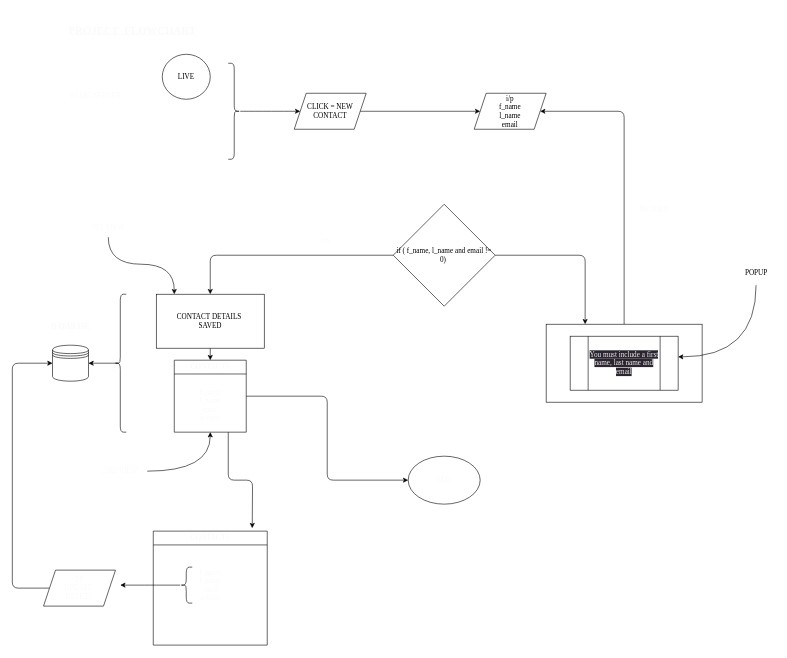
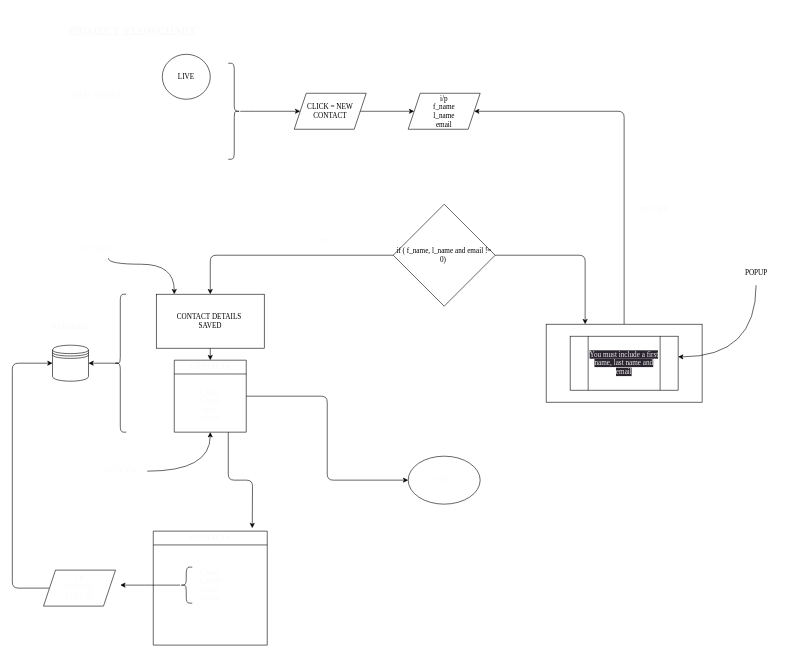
  <mxCell id="0" />
  <mxCell id="1" parent="0" />
  <mxCell id="2" value="LIVE" style="ellipse;whiteSpace=wrap;html=1;fontFamily=Comic Sans MS;" vertex="1" parent="1"><mxGeometry x="270" y="90" width="80" height="75" as="geometry" /></mxCell>
  <mxCell id="3" style="edgeStyle=orthogonalEdgeStyle;html=1;entryX=0.25;entryY=0;entryDx=0;entryDy=0;fontFamily=Comic Sans MS;fontColor=#fafafa;" edge="1" parent="1" source="5" target="7"><mxGeometry relative="1" as="geometry" /></mxCell>
  <mxCell id="4" style="edgeStyle=orthogonalEdgeStyle;html=1;exitX=0;exitY=0.5;exitDx=0;exitDy=0;entryX=0.5;entryY=0;entryDx=0;entryDy=0;fontFamily=Comic Sans MS;fontColor=#fafafa;" edge="1" parent="1" source="5" target="12"><mxGeometry relative="1" as="geometry" /></mxCell>
  <mxCell id="5" value="if ( f_name, l_name and email&amp;nbsp;!= 0)&amp;nbsp;" style="rhombus;whiteSpace=wrap;html=1;fontFamily=Comic Sans MS;" vertex="1" parent="1"><mxGeometry x="655" y="340" width="170" height="170" as="geometry" /></mxCell>
  <mxCell id="6" style="edgeStyle=orthogonalEdgeStyle;html=1;exitX=0.5;exitY=0;exitDx=0;exitDy=0;entryX=1;entryY=0.5;entryDx=0;entryDy=0;fontFamily=Comic Sans MS;fontColor=#fafafa;" edge="1" parent="1" source="7" target="16"><mxGeometry relative="1" as="geometry"><Array as="points"><mxPoint x="1040" y="185" /></Array></mxGeometry></mxCell>
  <mxCell id="7" value="" style="rounded=0;whiteSpace=wrap;html=1;fontFamily=Comic Sans MS;" vertex="1" parent="1"><mxGeometry x="910" y="540" width="260" height="130" as="geometry" /></mxCell>
  <mxCell id="8" value="&lt;meta charset=&quot;utf-8&quot;&gt;&lt;span style=&quot;color: rgb(240, 240, 240); font-size: 12px; font-style: normal; font-variant-ligatures: normal; font-variant-caps: normal; font-weight: 400; letter-spacing: normal; orphans: 2; text-align: center; text-indent: 0px; text-transform: none; widows: 2; word-spacing: 0px; -webkit-text-stroke-width: 0px; background-color: rgb(42, 37, 47); text-decoration-thickness: initial; text-decoration-style: initial; text-decoration-color: initial; float: none; display: inline !important;&quot;&gt;You must include a first name, last name and email&lt;/span&gt;" style="shape=process;whiteSpace=wrap;html=1;backgroundOutline=1;size=0.167;fontFamily=Comic Sans MS;" vertex="1" parent="1"><mxGeometry x="950" y="560" width="180" height="90" as="geometry" /></mxCell>
  <mxCell id="9" style="edgeStyle=orthogonalEdgeStyle;html=1;entryX=1;entryY=0.383;entryDx=0;entryDy=0;entryPerimeter=0;curved=1;fontFamily=Comic Sans MS;" edge="1" parent="1" target="8"><mxGeometry relative="1" as="geometry"><mxPoint x="1260" y="475" as="sourcePoint" /><mxPoint x="1220" y="530" as="targetPoint" /><Array as="points"><mxPoint x="1260" y="594" /></Array></mxGeometry></mxCell>
  <mxCell id="10" value="POPUP" style="text;html=1;align=center;verticalAlign=middle;resizable=0;points=[];autosize=1;strokeColor=none;fillColor=none;fontFamily=Comic Sans MS;" vertex="1" parent="1"><mxGeometry x="1230" y="440" width="60" height="30" as="geometry" /></mxCell>
  <mxCell id="11" style="edgeStyle=none;html=1;exitX=0.5;exitY=1;exitDx=0;exitDy=0;entryX=0.5;entryY=0;entryDx=0;entryDy=0;fontFamily=Comic Sans MS;fontColor=#fafafa;" edge="1" parent="1" source="12" target="20"><mxGeometry relative="1" as="geometry" /></mxCell>
  <mxCell id="12" value="CONTACT DETAILS&amp;nbsp;&lt;br&gt;SAVED" style="rounded=0;whiteSpace=wrap;html=1;fontFamily=Comic Sans MS;" vertex="1" parent="1"><mxGeometry x="260" y="490" width="180" height="90" as="geometry" /></mxCell>
  <mxCell id="13" value="" style="shape=datastore;whiteSpace=wrap;html=1;fontStyle=1;spacingLeft=0;fontFamily=Comic Sans MS;" vertex="1" parent="1"><mxGeometry x="87" y="575" width="60" height="60" as="geometry" /></mxCell>
  <mxCell id="14" style="edgeStyle=none;html=1;exitX=1;exitY=0.5;exitDx=0;exitDy=0;entryX=0;entryY=0.5;entryDx=0;entryDy=0;fontFamily=Comic Sans MS;" edge="1" parent="1" source="15" target="16"><mxGeometry relative="1" as="geometry" /></mxCell>
  <mxCell id="15" value="CLICK = NEW CONTACT" style="shape=parallelogram;perimeter=parallelogramPerimeter;whiteSpace=wrap;html=1;fixedSize=1;fontFamily=Comic Sans MS;" vertex="1" parent="1"><mxGeometry x="490" y="155" width="120" height="60" as="geometry" /></mxCell>
- <mxCell id="16" value="i/p&lt;br&gt;f_name&lt;br&gt;l_name&lt;br&gt;email" style="shape=parallelogram;perimeter=parallelogramPerimeter;whiteSpace=wrap;html=1;fixedSize=1;fontFamily=Comic Sans MS;" vertex="1" parent="1"><mxGeometry x="790" y="155" width="120" height="60" as="geometry" /></mxCell>
+ <mxCell id="16" value="i/p&lt;br&gt;f_name&lt;br&gt;l_name&lt;br&gt;email" style="shape=parallelogram;perimeter=parallelogramPerimeter;whiteSpace=wrap;html=1;fixedSize=1;fontFamily=Comic Sans MS;" vertex="1" parent="1"><mxGeometry x="680" y="155" width="120" height="60" as="geometry" /></mxCell>
  <mxCell id="17" value="yes" style="text;html=1;align=center;verticalAlign=middle;resizable=0;points=[];autosize=1;strokeColor=none;fillColor=none;fontFamily=Comic Sans MS;fontColor=#fafafa;" vertex="1" parent="1"><mxGeometry x="520" y="385" width="40" height="30" as="geometry" /></mxCell>
  <mxCell id="18" style="edgeStyle=orthogonalEdgeStyle;html=1;exitX=0.75;exitY=1;exitDx=0;exitDy=0;fontFamily=Comic Sans MS;fontColor=#fafafa;" edge="1" parent="1" source="20"><mxGeometry relative="1" as="geometry"><mxPoint x="420" y="880" as="targetPoint" /></mxGeometry></mxCell>
  <mxCell id="19" style="edgeStyle=orthogonalEdgeStyle;html=1;entryX=0;entryY=0.5;entryDx=0;entryDy=0;fontFamily=Comic Sans MS;fontColor=#fafafa;" edge="1" parent="1" source="20" target="32"><mxGeometry relative="1" as="geometry" /></mxCell>
  <mxCell id="20" value="CONTACTS" style="swimlane;whiteSpace=wrap;html=1;fontFamily=Comic Sans MS;fontColor=#fafafa;verticalAlign=middle;" vertex="1" parent="1"><mxGeometry x="290" y="600" width="120" height="120" as="geometry"><mxRectangle x="-200" y="300" width="110" height="30" as="alternateBounds" /></mxGeometry></mxCell>
  <mxCell id="21" value="f_name&lt;br&gt;l_name&lt;br&gt;email&lt;br&gt;actions" style="text;html=1;align=center;verticalAlign=middle;resizable=0;points=[];autosize=1;strokeColor=none;fillColor=none;fontFamily=Comic Sans MS;fontColor=#fafafa;" vertex="1" parent="20"><mxGeometry x="25" y="40" width="70" height="70" as="geometry" /></mxCell>
  <mxCell id="22" style="html=1;entryX=1;entryY=0.5;entryDx=0;entryDy=0;fontFamily=Comic Sans MS;fontColor=#fafafa;" edge="1" parent="1" target="13"><mxGeometry relative="1" as="geometry"><mxPoint x="197" y="605" as="sourcePoint" /></mxGeometry></mxCell>
  <mxCell id="23" value="" style="shape=curlyBracket;whiteSpace=wrap;html=1;rounded=1;flipH=1;labelPosition=right;verticalLabelPosition=middle;align=left;verticalAlign=middle;fontFamily=Comic Sans MS;fontColor=#fafafa;direction=west;size=0.5;" vertex="1" parent="1"><mxGeometry x="190" y="490" width="20" height="230" as="geometry" /></mxCell>
  <mxCell id="24" style="edgeStyle=orthogonalEdgeStyle;curved=1;html=1;entryX=0.5;entryY=1;entryDx=0;entryDy=0;fontFamily=Comic Sans MS;fontColor=#fafafa;" edge="1" parent="1" source="25" target="20"><mxGeometry relative="1" as="geometry" /></mxCell>
  <mxCell id="25" value="2ND VIEW" style="text;html=1;align=center;verticalAlign=middle;resizable=0;points=[];autosize=1;strokeColor=none;fillColor=none;fontFamily=Comic Sans MS;fontColor=#fafafa;" vertex="1" parent="1"><mxGeometry x="155" y="770" width="90" height="30" as="geometry" /></mxCell>
  <mxCell id="26" style="edgeStyle=orthogonalEdgeStyle;html=1;fontFamily=Comic Sans MS;fontColor=#fafafa;curved=1;" edge="1" parent="1" source="27" target="12"><mxGeometry relative="1" as="geometry"><Array as="points"><mxPoint x="180" y="440" /><mxPoint x="290" y="440" /></Array></mxGeometry></mxCell>
- <mxCell id="27" value="1ST VIEW" style="text;html=1;align=center;verticalAlign=middle;resizable=0;points=[];autosize=1;strokeColor=none;fillColor=none;fontFamily=Comic Sans MS;fontColor=#fafafa;" vertex="1" parent="1"><mxGeometry x="140" y="365" width="80" height="30" as="geometry" /></mxCell>
+ <mxCell id="27" value="1ST VIEW" style="text;html=1;align=center;verticalAlign=middle;resizable=0;points=[];autosize=1;strokeColor=none;fillColor=none;fontFamily=Comic Sans MS;fontColor=#fafafa;" vertex="1" parent="1"><mxGeometry x="120" y="400" width="80" height="30" as="geometry" /></mxCell>
  <mxCell id="28" value="START SERVER&amp;nbsp;" style="text;html=1;align=center;verticalAlign=middle;resizable=0;points=[];autosize=1;strokeColor=none;fillColor=none;fontFamily=Comic Sans MS;fontColor=#fafafa;" vertex="1" parent="1"><mxGeometry x="100" y="145" width="120" height="30" as="geometry" /></mxCell>
  <mxCell id="29" style="edgeStyle=orthogonalEdgeStyle;curved=1;html=1;entryX=0;entryY=0.5;entryDx=0;entryDy=0;fontFamily=Comic Sans MS;fontColor=#fafafa;" edge="1" parent="1" source="30" target="15"><mxGeometry relative="1" as="geometry" /></mxCell>
  <mxCell id="30" value="" style="shape=curlyBracket;whiteSpace=wrap;html=1;rounded=1;flipH=1;labelPosition=right;verticalLabelPosition=middle;align=left;verticalAlign=middle;fontFamily=Comic Sans MS;fontColor=#fafafa;" vertex="1" parent="1"><mxGeometry x="380" y="105" width="20" height="160" as="geometry" /></mxCell>
  <mxCell id="31" value="RETURN" style="text;html=1;align=center;verticalAlign=middle;resizable=0;points=[];autosize=1;strokeColor=none;fillColor=none;fontFamily=Comic Sans MS;fontColor=#fafafa;" vertex="1" parent="1"><mxGeometry x="1055" y="335" width="70" height="30" as="geometry" /></mxCell>
  <mxCell id="32" value="EXIT" style="ellipse;whiteSpace=wrap;html=1;fontFamily=Comic Sans MS;fontColor=#fafafa;" vertex="1" parent="1"><mxGeometry x="680" y="760" width="120" height="80" as="geometry" /></mxCell>
  <mxCell id="33" value="CONTACTS" style="swimlane;whiteSpace=wrap;html=1;fontFamily=Comic Sans MS;fontColor=#fafafa;verticalAlign=middle;" vertex="1" parent="1"><mxGeometry x="255" y="885" width="190" height="190" as="geometry"><mxRectangle x="-200" y="300" width="110" height="30" as="alternateBounds" /></mxGeometry></mxCell>
  <mxCell id="34" value="f_name&lt;br&gt;l_name&lt;br&gt;email&lt;br&gt;actions" style="text;html=1;align=center;verticalAlign=middle;resizable=0;points=[];autosize=1;strokeColor=none;fillColor=none;fontFamily=Comic Sans MS;fontColor=#fafafa;" vertex="1" parent="33"><mxGeometry x="60" y="55" width="70" height="70" as="geometry" /></mxCell>
  <mxCell id="35" value="" style="shape=curlyBracket;whiteSpace=wrap;html=1;rounded=1;labelPosition=left;verticalLabelPosition=middle;align=right;verticalAlign=middle;fontFamily=Comic Sans MS;fontColor=#fafafa;" vertex="1" parent="33"><mxGeometry x="45" y="60" width="20" height="60" as="geometry" /></mxCell>
  <mxCell id="36" style="edgeStyle=orthogonalEdgeStyle;html=1;entryX=0;entryY=0.5;entryDx=0;entryDy=0;fontFamily=Comic Sans MS;fontColor=#fafafa;" edge="1" parent="1" source="37" target="13"><mxGeometry relative="1" as="geometry"><Array as="points"><mxPoint x="20" y="980" /><mxPoint x="20" y="605" /></Array></mxGeometry></mxCell>
  <mxCell id="37" value="I/P&lt;br&gt;UPDATE&amp;nbsp;&lt;br&gt;DELETE" style="shape=parallelogram;perimeter=parallelogramPerimeter;whiteSpace=wrap;html=1;fixedSize=1;fontFamily=Comic Sans MS;fontColor=#fafafa;" vertex="1" parent="1"><mxGeometry x="72" y="950" width="120" height="60" as="geometry" /></mxCell>
  <mxCell id="38" value="DATABASE" style="text;html=1;align=center;verticalAlign=middle;resizable=0;points=[];autosize=1;strokeColor=none;fillColor=none;fontFamily=Comic Sans MS;fontColor=#fafafa;fontStyle=1;" vertex="1" parent="1"><mxGeometry x="72" y="530" width="90" height="30" as="geometry" /></mxCell>
  <mxCell id="39" style="edgeStyle=orthogonalEdgeStyle;html=1;fontFamily=Comic Sans MS;fontColor=#fafafa;" edge="1" parent="1" source="35"><mxGeometry relative="1" as="geometry"><mxPoint x="200" y="975" as="targetPoint" /></mxGeometry></mxCell>
  <mxCell id="40" value="&lt;h2&gt;&lt;u&gt;PROJECT&amp;nbsp; FLOWCHART&lt;/u&gt;&lt;/h2&gt;" style="text;html=1;align=center;verticalAlign=middle;resizable=0;points=[];autosize=1;strokeColor=none;fillColor=none;fontFamily=Comic Sans MS;fontColor=#fafafa;" vertex="1" parent="1"><mxGeometry x="100" y="20" width="240" height="60" as="geometry" /></mxCell>
